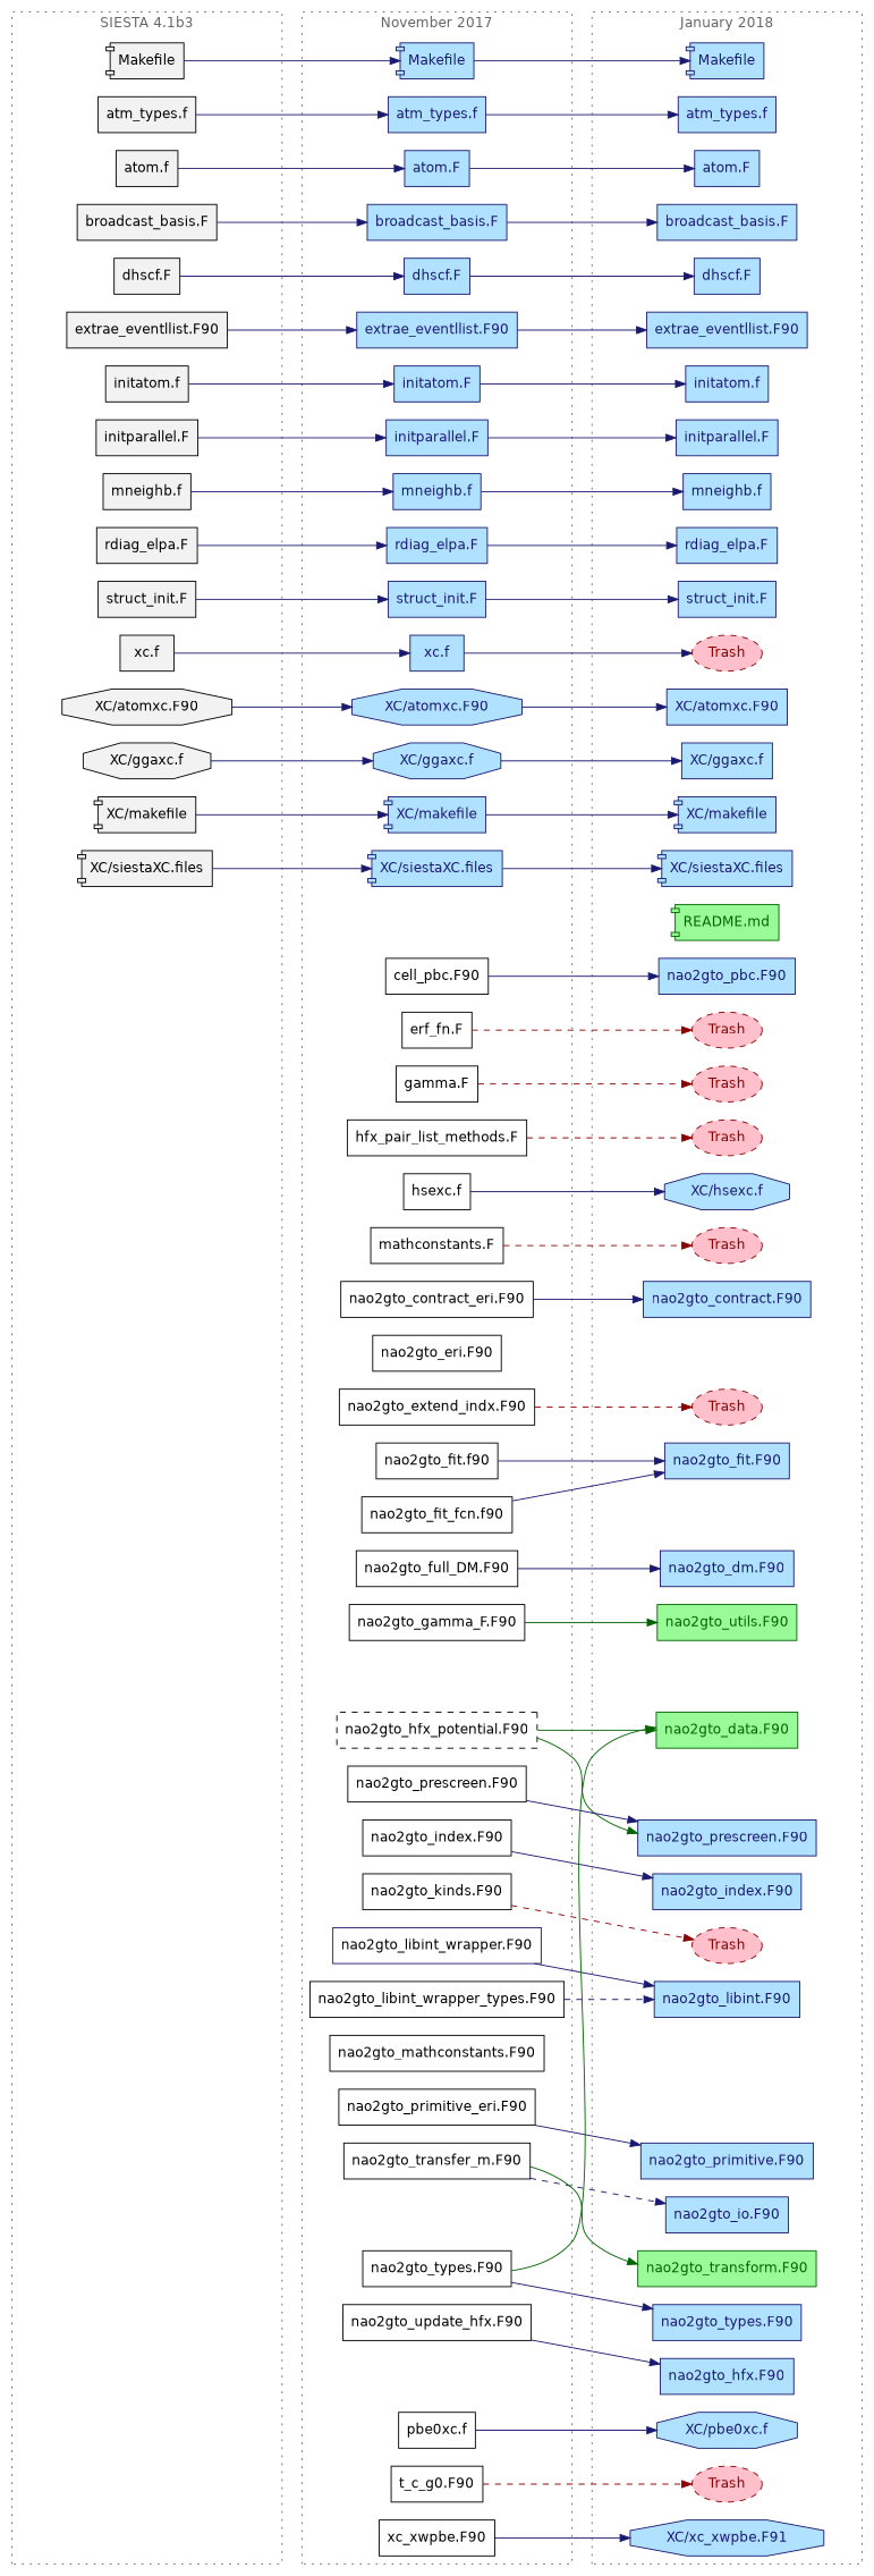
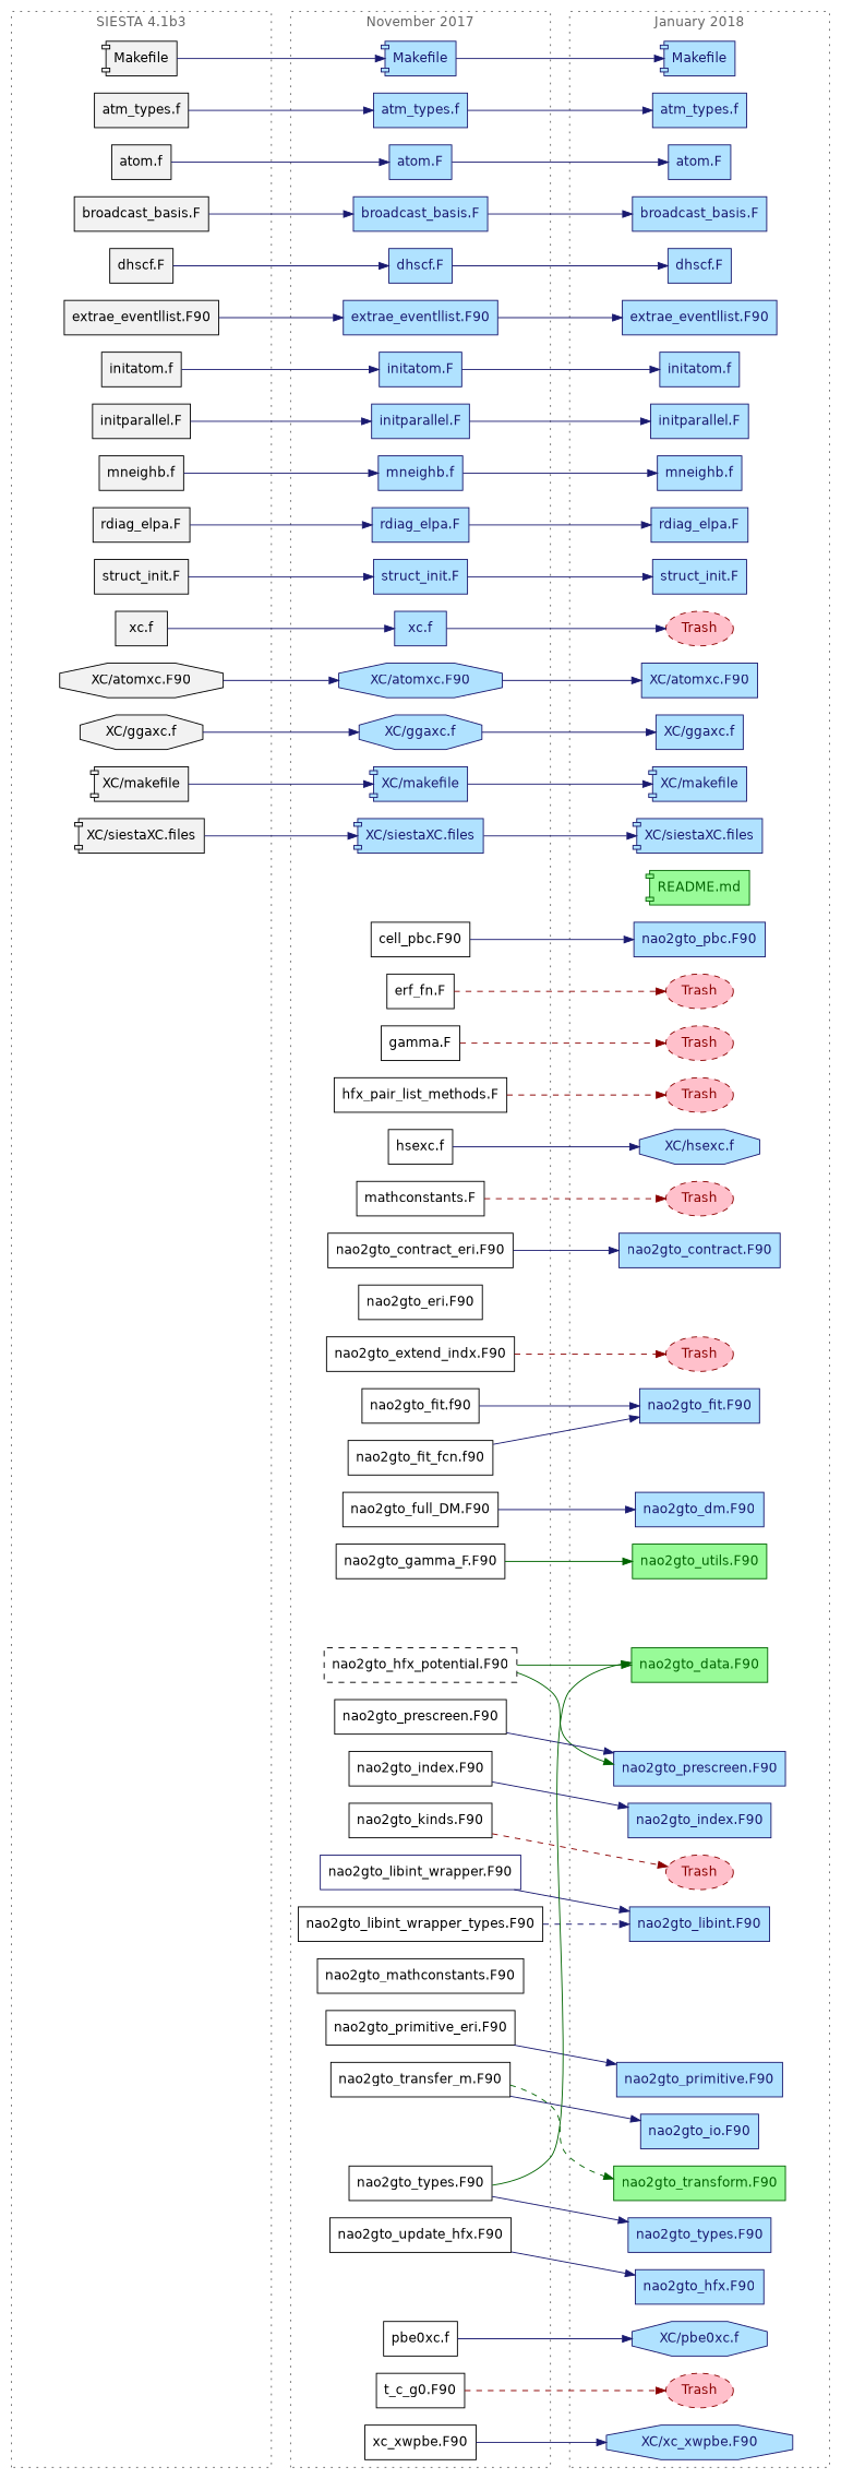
  digraph {
    color=gray40
    fontcolor=gray40
    fontname=Helvetica
    rankdir=LR
    style=dotted
    node [fillcolor=lightskyblue1 fontname=Helvetica shape=box style=filled]
    edge [color=midnightblue fontname=Helvetica]
    n1 [fillcolor=gray95 label=Makefile shape=component]
    n2 [fillcolor=gray95 label="atm_types.f"]
    n3 [fillcolor=gray95 label="atom.f"]
    n4 [fillcolor=gray95 label="broadcast_basis.F"]
    n5 [fillcolor=gray95 label="dhscf.F"]
    n6 [fillcolor=gray95 label="extrae_eventllist.F90"]
    n7 [fillcolor=gray95 label="initatom.f"]
    n8 [fillcolor=gray95 label="initparallel.F"]
    n9 [fillcolor=gray95 label="mneighb.f"]
    n10 [fillcolor=gray95 label="rdiag_elpa.F"]
    n11 [fillcolor=gray95 label="struct_init.F"]
    n12 [fillcolor=gray95 label="xc.f"]
    n13 [fillcolor=gray95 label="XC/atomxc.F90" shape=octagon]
    n14 [fillcolor=gray95 label="XC/ggaxc.f" shape=octagon]
    n15 [fillcolor=gray95 label="XC/makefile" shape=component]
    n16 [fillcolor=gray95 label="XC/siestaXC.files" shape=component]
    n17 [fillcolor=gray95 label="README.md" shape=component style=invis]
    n18 [fillcolor=gray95 label="cell_pbc.F90" style=invis]
    n19 [fillcolor=gray95 label="erf_fn.F" style=invis]
    n20 [fillcolor=gray95 label="gamma.F" style=invis]
    n21 [fillcolor=gray95 label="hfx_pair_list_methods.F" style=invis]
    n22 [fillcolor=gray95 label="hsexc.f" style=invis]
    n23 [fillcolor=gray95 label="mathconstants.F" style=invis]
    n24 [fillcolor=gray95 label="nao2gto_contract_eri.F90" style=invis]
    n25 [fillcolor=gray95 label="nao2gto_data.F90" style=invis]
    n26 [fillcolor=gray95 label="nao2gto_eri.F90" style=invis]
    n27 [fillcolor=gray95 label="nao2gto_extend_indx.F90" style=invis]
    n28 [fillcolor=gray95 label="nao2gto_fit.F90" style=invis]
    n29 [fillcolor=gray95 label="nao2gto_fit_fcn.F90" style=invis]
    n30 [fillcolor=gray95 label="nao2gto_full_DM.F90" style=invis]
    n31 [fillcolor=gray95 label="nao2gto_gamma_F.F90" style=invis]
    n32 [fillcolor=gray95 label="nao2gto_hfx_potential.F90" style=invis]
    n33 [fillcolor=gray95 label="nao2gto_index.F90" style=invis]
    n34 [fillcolor=gray95 label="nao2gto_kinds.F90" style=invis]
    n35 [fillcolor=gray95 label="nao2gto_libint_wrapper.F90" style=invis]
    n36 [fillcolor=gray95 label="nao2gto_libint_wrapper_types.F90" style=invis]
    n37 [fillcolor=gray95 label="nao2gto_mathconstants.F90" style=invis]
    n38 [fillcolor=gray95 label="nao2gto_prescreen.F90" style=invis]
    n39 [fillcolor=gray95 label="nao2gto_primitive_eri.F90" style=invis]
    n40 [fillcolor=gray95 label="nao2gto_transfer_m.F90" style=invis]
    n41 [fillcolor=gray95 label="nao2gto_transform.F90" style=invis]
    n42 [fillcolor=gray95 label="nao2gto_types.F90" style=invis]
    n43 [fillcolor=gray95 label="nao2gto_update_hfx.F90" style=invis]
    n44 [fillcolor=gray95 label="nao2gto_utils.F90" style=invis]
    n45 [fillcolor=gray95 label="pbe0xc.f" style=invis]
    n46 [fillcolor=gray95 label="t_c_g0.F90" style=invis]
    n47 [fillcolor=gray95 label="xc_xwpbe.F90" style=invis]
    n48 [color=midnightblue fontcolor=midnightblue label=Makefile shape=component]
    n49 [color=midnightblue fontcolor=midnightblue label="atm_types.f"]
    n50 [color=midnightblue fontcolor=midnightblue label="atom.F"]
    n51 [color=midnightblue fontcolor=midnightblue label="broadcast_basis.F"]
    n52 [color=midnightblue fontcolor=midnightblue label="dhscf.F"]
    n53 [color=midnightblue fontcolor=midnightblue label="extrae_eventllist.F90"]
    n54 [color=midnightblue fontcolor=midnightblue label="initatom.F"]
    n55 [color=midnightblue fontcolor=midnightblue label="initparallel.F"]
    n56 [color=midnightblue fontcolor=midnightblue label="mneighb.f"]
    n57 [color=midnightblue fontcolor=midnightblue label="rdiag_elpa.F"]
    n58 [color=midnightblue fontcolor=midnightblue label="struct_init.F"]
    n59 [color=midnightblue fontcolor=midnightblue label="xc.f"]
    n60 [color=midnightblue fontcolor=midnightblue label="XC/atomxc.F90" shape=octagon]
    n61 [color=midnightblue fontcolor=midnightblue label="XC/ggaxc.f" shape=octagon]
    n62 [color=midnightblue fontcolor=midnightblue label="XC/makefile" shape=component]
    n63 [color=midnightblue fontcolor=midnightblue label="XC/siestaXC.files" shape=component]
    n64 [fillcolor=white label="README.md" shape=component style=invis]
    n65 [fillcolor=white label="cell_pbc.F90"]
    n66 [fillcolor=white label="erf_fn.F"]
    n67 [fillcolor=white label="gamma.F"]
    n68 [fillcolor=white label="hfx_pair_list_methods.F"]
    n69 [fillcolor=white label="hsexc.f"]
    n70 [fillcolor=white label="mathconstants.F"]
    n71 [fillcolor=white label="nao2gto_contract_eri.F90"]
    n72 [fillcolor=white label="nao2gto_data.F90" style=invis]
    n73 [fillcolor=white label="nao2gto_eri.F90"]
    n74 [fillcolor=white label="nao2gto_extend_indx.F90"]
    n75 [fillcolor=white label="nao2gto_fit.f90"]
    n76 [fillcolor=white label="nao2gto_fit_fcn.f90"]
    n77 [fillcolor=white label="nao2gto_full_DM.F90"]
    n78 [fillcolor=white label="nao2gto_gamma_F.F90"]
    n79 [fillcolor=white label="nao2gto_hfx_potential.F90" style="dashed,filled"]
    n80 [fillcolor=white label="nao2gto_index.F90"]
    n81 [fillcolor=white label="nao2gto_kinds.F90"]
    n82 [color=midnightblue fillcolor=white label="nao2gto_libint_wrapper.F90"]
    n83 [fillcolor=white label="nao2gto_libint_wrapper_types.F90"]
    n84 [fillcolor=white label="nao2gto_mathconstants.F90"]
    n85 [fillcolor=white label="nao2gto_prescreen.F90"]
    n86 [fillcolor=white label="nao2gto_primitive_eri.F90"]
    n87 [fillcolor=white label="nao2gto_transfer_m.F90"]
    n88 [fillcolor=white label="nao2gto_transform.F90" style=invis]
    n89 [fillcolor=white label="nao2gto_types.F90"]
    n90 [fillcolor=white label="nao2gto_update_hfx.F90"]
    n91 [fillcolor=white label="nao2gto_utils.F90" style=invis]
    n92 [fillcolor=white label="pbe0xc.f"]
    n93 [fillcolor=white label="t_c_g0.F90"]
    n94 [fillcolor=white label="xc_xwpbe.F90"]
    n95 [color=midnightblue fontcolor=midnightblue label=Makefile shape=component]
    n96 [color=midnightblue fontcolor=midnightblue label="atm_types.f"]
    n97 [color=midnightblue fontcolor=midnightblue label="atom.F"]
    n98 [color=midnightblue fontcolor=midnightblue label="broadcast_basis.F"]
    n99 [color=midnightblue fontcolor=midnightblue label="dhscf.F"]
    n100 [color=midnightblue fontcolor=midnightblue label="extrae_eventllist.F90"]
    n101 [color=midnightblue fontcolor=midnightblue label="initatom.f"]
    n102 [color=midnightblue fontcolor=midnightblue label="initparallel.F"]
    n103 [color=midnightblue fontcolor=midnightblue label="mneighb.f"]
    n104 [color=midnightblue fontcolor=midnightblue label="rdiag_elpa.F"]
    n105 [color=midnightblue fontcolor=midnightblue label="struct_init.F"]
    n106 [color=red4 fillcolor=pink fontcolor=red4 label=Trash shape=oval style="dashed,filled"]
    n107 [color=midnightblue fontcolor=midnightblue label="XC/atomxc.F90"]
    n108 [color=midnightblue fontcolor=midnightblue label="XC/ggaxc.f"]
    n109 [color=midnightblue fontcolor=midnightblue label="XC/makefile" shape=component]
    n110 [color=midnightblue fontcolor=midnightblue label="XC/siestaXC.files" shape=component]
    n111 [color=darkgreen fillcolor=palegreen fontcolor=darkgreen label="README.md" shape=component]
    n112 [color=midnightblue fontcolor=midnightblue label="nao2gto_pbc.F90"]
    n113 [color=red4 fillcolor=pink fontcolor=red4 label=Trash shape=oval style="dashed,filled"]
    n114 [color=red4 fillcolor=pink fontcolor=red4 label=Trash shape=oval style="dashed,filled"]
    n115 [color=red4 fillcolor=pink fontcolor=red4 label=Trash shape=oval style="dashed,filled"]
    n116 [color=midnightblue fontcolor=midnightblue label="XC/hsexc.f" shape=octagon]
    n117 [color=red4 fillcolor=pink fontcolor=red4 label=Trash shape=oval style="dashed,filled"]
    n118 [color=midnightblue fontcolor=midnightblue label="nao2gto_contract.F90"]
    n119 [color=darkgreen fillcolor=palegreen fontcolor=darkgreen label="nao2gto_data.F90"]
    n120 [color=midnightblue fontcolor=midnightblue label="nao2gto_eri.F90" style=invis]
    n121 [color=red4 fillcolor=pink fontcolor=red4 label=Trash shape=oval style="dashed,filled"]
    n122 [color=midnightblue fontcolor=midnightblue label="nao2gto_fit.F90"]
    n123 [color=midnightblue fontcolor=midnightblue label="nao2gto_fit_fcn.f90" style=invis]
    n124 [color=midnightblue fontcolor=midnightblue label="nao2gto_dm.F90"]
    n125 [color=midnightblue fontcolor=midnightblue label="nao2gto_gamma_F.F90" style=invis]
    n126 [color=midnightblue fontcolor=midnightblue label="nao2gto_hfx_potential.F90" style=invis]
    n127 [color=midnightblue fontcolor=midnightblue label="nao2gto_index.F90"]
    n128 [color=red4 fillcolor=pink fontcolor=red4 label=Trash shape=oval style="dashed,filled"]
    n129 [color=midnightblue fontcolor=midnightblue label="nao2gto_libint.F90"]
    n130 [color=midnightblue fontcolor=midnightblue label="nao2gto_libint_wrapper_types.F90" style=invis]
    n131 [color=midnightblue fontcolor=midnightblue label="nao2gto_mathconstants.F90" style=invis]
    n132 [color=midnightblue fontcolor=midnightblue label="nao2gto_prescreen.F90"]
    n133 [color=midnightblue fontcolor=midnightblue label="nao2gto_primitive.F90"]
    n134 [color=midnightblue fontcolor=midnightblue label="nao2gto_io.F90"]
    n135 [color=darkgreen fillcolor=palegreen fontcolor=darkgreen label="nao2gto_transform.F90"]
    n136 [color=midnightblue fontcolor=midnightblue label="nao2gto_types.F90"]
    n137 [color=midnightblue fontcolor=midnightblue label="nao2gto_hfx.F90"]
    n138 [color=darkgreen fillcolor=palegreen fontcolor=darkgreen label="nao2gto_utils.F90"]
    n139 [color=midnightblue fontcolor=midnightblue label="XC/pbe0xc.f" shape=octagon]
    n140 [color=red4 fillcolor=pink fontcolor=red4 label=Trash shape=oval style="dashed,filled"]
-   n141 [color=midnightblue fontcolor=midnightblue label="XC/xc_xwpbe.F91" shape=octagon]
+   n141 [color=midnightblue fontcolor=midnightblue label="XC/xc_xwpbe.F90" shape=octagon]
    subgraph cluster_1 {
      label="SIESTA 4.1b3"
      n1
      n2
      n3
      n4
      n5
      n6
      n7
      n8
      n9
      n10
      n11
      n12
      n13
      n14
      n15
      n16
      n17
      n18
      n19
      n20
      n21
      n22
      n23
      n24
      n25
      n26
      n27
      n28
      n29
      n30
      n31
      n32
      n33
      n34
      n35
      n36
      n37
      n38
      n39
      n40
      n41
      n42
      n43
      n44
      n45
      n46
      n47
    }
    subgraph cluster_2 {
      label="November 2017"
      n48
      n49
      n50
      n51
      n52
      n53
      n54
      n55
      n56
      n57
      n58
      n59
      n60
      n61
      n62
      n63
      n64
      n65
      n66
      n67
      n68
      n69
      n70
      n71
      n72
      n73
      n74
      n75
      n76
      n77
      n78
      n79
      n80
      n81
      n82
      n83
      n84
      n85
      n86
      n87
      n88
      n89
      n90
      n91
      n92
      n93
      n94
    }
    subgraph cluster_3 {
      label="January 2018"
      n95
      n96
      n97
      n98
      n99
      n100
      n101
      n102
      n103
      n104
      n105
      n106
      n107
      n108
      n109
      n110
      n111
      n112
      n113
      n114
      n115
      n116
      n117
      n118
      n119
      n120
      n121
      n122
      n123
      n124
      n125
      n126
      n127
      n128
      n129
      n130
      n131
      n132
      n133
      n134
      n135
      n136
      n137
      n138
      n139
      n140
      n141
    }
    n1 -> n48
    n2 -> n49
    n3 -> n50
    n4 -> n51
    n5 -> n52
    n6 -> n53
    n7 -> n54
    n8 -> n55
    n9 -> n56
    n10 -> n57
    n11 -> n58
    n12 -> n59
    n13 -> n60
    n14 -> n61
    n15 -> n62
    n16 -> n63
    n17 -> n64 [style=invis]
    n18 -> n65 [style=invis]
    n19 -> n66 [style=invis]
    n20 -> n67 [style=invis]
    n21 -> n68 [style=invis]
    n22 -> n69 [style=invis]
    n23 -> n70 [style=invis]
    n24 -> n71 [style=invis]
    n25 -> n72 [style=invis]
    n26 -> n73 [style=invis]
    n27 -> n74 [style=invis]
    n28 -> n75 [style=invis]
    n29 -> n76 [style=invis]
    n30 -> n77 [style=invis]
    n31 -> n78 [style=invis]
    n32 -> n79 [style=invis]
    n33 -> n80 [style=invis]
    n34 -> n81 [style=invis]
    n35 -> n82 [style=invis]
    n36 -> n83 [style=invis]
    n37 -> n84 [style=invis]
    n38 -> n85 [style=invis]
    n39 -> n86 [style=invis]
    n40 -> n87 [style=invis]
    n42 -> n89 [style=invis]
    n43 -> n90 [style=invis]
    n45 -> n92 [style=invis]
    n46 -> n93 [style=invis]
    n47 -> n94 [style=invis]
    n48 -> n95
    n49 -> n96
    n50 -> n97
    n51 -> n98
    n52 -> n99
    n53 -> n100
    n54 -> n101
    n55 -> n102
    n56 -> n103
    n57 -> n104
    n58 -> n105
    n59 -> n106
    n60 -> n107
    n61 -> n108
    n62 -> n109
    n63 -> n110
    n64 -> n111 [style=invis]
    n65 -> n112
    n66 -> n113 [color=red4 style=dashed]
    n67 -> n114 [color=red4 style=dashed]
    n68 -> n115 [color=red4 style=dashed]
    n69 -> n116
    n70 -> n117 [color=red4 style=dashed]
    n71 -> n118
    n72 -> n119 [style=invis]
    n73 -> n120 [style=invis]
    n74 -> n121 [color=red4 style=dashed]
    n75 -> n122
    n76 -> n122
    n76 -> n123 [style=invis]
    n77 -> n124
    n78 -> n125 [style=invis]
    n78 -> n138 [color=darkgreen]
    n79 -> n119 [color=darkgreen]
    n79 -> n126 [style=invis]
    n79 -> n132 [color=darkgreen]
    n80 -> n127
    n81 -> n128 [color=red4 style=dashed]
    n82 -> n129
    n83 -> n129 [style=dashed]
    n83 -> n130 [style=invis]
    n84 -> n131 [style=invis]
    n85 -> n132
    n86 -> n133
-   n87 -> n134 [style=dashed]
-   n87 -> n135 [color=darkgreen]
+   n87 -> n134
+   n87 -> n135 [color=darkgreen style=dashed]
    n89 -> n119 [color=darkgreen]
    n89 -> n136
    n90 -> n137
    n92 -> n139
    n93 -> n140 [color=red4 style=dashed]
    n94 -> n141
  }
